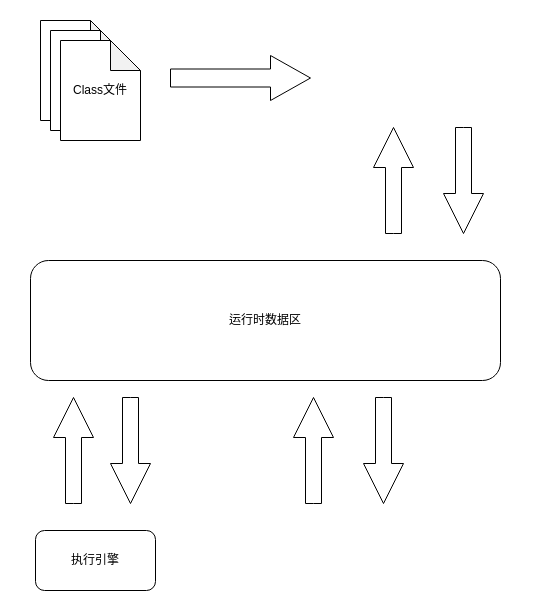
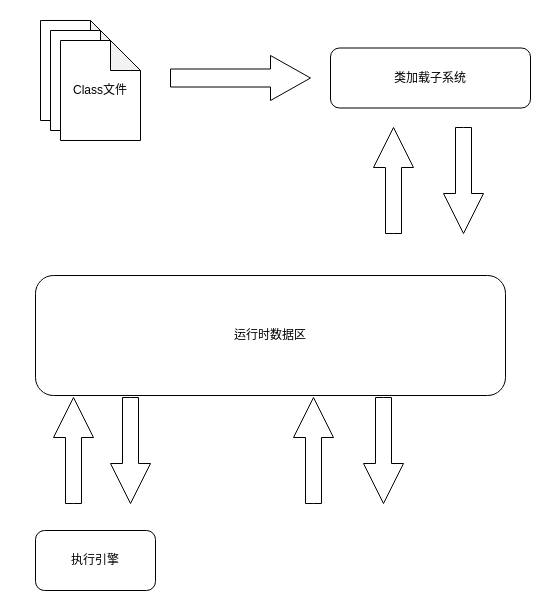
  <mxCell id="0" />
  <mxCell id="1" parent="0" />
  <mxCell id="2" value="" style="shape=note;whiteSpace=wrap;html=1;backgroundOutline=1;darkOpacity=0.05;hachureGap=4;pointerEvents=0;" vertex="1" parent="1"><mxGeometry x="40" y="20" width="80" height="100" as="geometry" /></mxCell>
  <mxCell id="3" value="" style="shape=note;whiteSpace=wrap;html=1;backgroundOutline=1;darkOpacity=0.05;hachureGap=4;pointerEvents=0;" vertex="1" parent="1"><mxGeometry x="50" y="30" width="80" height="100" as="geometry" /></mxCell>
  <mxCell id="4" value="Class文件" style="shape=note;whiteSpace=wrap;html=1;backgroundOutline=1;darkOpacity=0.05;hachureGap=4;pointerEvents=0;" vertex="1" parent="1"><mxGeometry x="60" y="40" width="80" height="100" as="geometry" /></mxCell>
+ <mxCell id="5" value="类加载子系统" style="rounded=1;whiteSpace=wrap;html=1;hachureGap=4;pointerEvents=0;" vertex="1" parent="1"><mxGeometry x="330" y="47.5" width="200" height="60" as="geometry" /></mxCell>
  <mxCell id="6" value="" style="html=1;shadow=0;dashed=0;align=center;verticalAlign=middle;shape=mxgraph.arrows2.arrow;dy=0.6;dx=40;notch=0;hachureGap=4;pointerEvents=0;" vertex="1" parent="1"><mxGeometry x="170" y="55" width="140" height="45" as="geometry" /></mxCell>
- <mxCell id="7" value="运行时数据区" style="rounded=1;whiteSpace=wrap;html=1;hachureGap=4;pointerEvents=0;" vertex="1" parent="1"><mxGeometry x="30" y="260" width="470" height="120" as="geometry" /></mxCell>
+ <mxCell id="7" value="运行时数据区" style="rounded=1;whiteSpace=wrap;html=1;hachureGap=4;pointerEvents=0;" vertex="1" parent="1"><mxGeometry x="35" y="275" width="470" height="120" as="geometry" /></mxCell>
  <mxCell id="8" value="执行引擎" style="rounded=1;whiteSpace=wrap;html=1;hachureGap=4;pointerEvents=0;" vertex="1" parent="1"><mxGeometry x="35" y="530" width="120" height="60" as="geometry" /></mxCell>
  <mxCell id="9" value="" style="html=1;shadow=0;dashed=0;align=center;verticalAlign=middle;shape=mxgraph.arrows2.arrow;dy=0.6;dx=40;notch=0;hachureGap=4;pointerEvents=0;rotation=90;" vertex="1" parent="1"><mxGeometry x="410" y="160" width="106" height="40" as="geometry" /></mxCell>
  <mxCell id="10" value="" style="html=1;shadow=0;dashed=0;align=center;verticalAlign=middle;shape=mxgraph.arrows2.arrow;dy=0.6;dx=40;notch=0;hachureGap=4;pointerEvents=0;rotation=-90;" vertex="1" parent="1"><mxGeometry x="340" y="160" width="106" height="40" as="geometry" /></mxCell>
  <mxCell id="11" value="" style="html=1;shadow=0;dashed=0;align=center;verticalAlign=middle;shape=mxgraph.arrows2.arrow;dy=0.6;dx=40;notch=0;hachureGap=4;pointerEvents=0;rotation=90;" vertex="1" parent="1"><mxGeometry x="330" y="430" width="106" height="40" as="geometry" /></mxCell>
  <mxCell id="12" value="" style="html=1;shadow=0;dashed=0;align=center;verticalAlign=middle;shape=mxgraph.arrows2.arrow;dy=0.6;dx=40;notch=0;hachureGap=4;pointerEvents=0;rotation=-90;" vertex="1" parent="1"><mxGeometry x="260" y="430" width="106" height="40" as="geometry" /></mxCell>
  <mxCell id="13" value="" style="html=1;shadow=0;dashed=0;align=center;verticalAlign=middle;shape=mxgraph.arrows2.arrow;dy=0.6;dx=40;notch=0;hachureGap=4;pointerEvents=0;rotation=90;" vertex="1" parent="1"><mxGeometry x="77" y="430" width="106" height="40" as="geometry" /></mxCell>
  <mxCell id="14" value="" style="html=1;shadow=0;dashed=0;align=center;verticalAlign=middle;shape=mxgraph.arrows2.arrow;dy=0.6;dx=40;notch=0;hachureGap=4;pointerEvents=0;rotation=-90;" vertex="1" parent="1"><mxGeometry x="20" y="430" width="106" height="40" as="geometry" /></mxCell>
